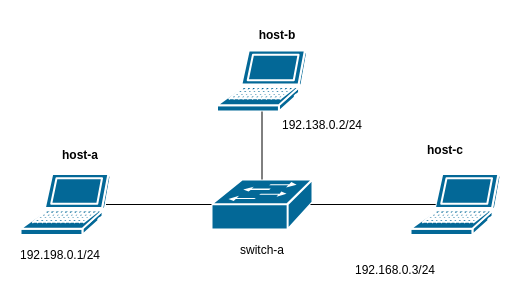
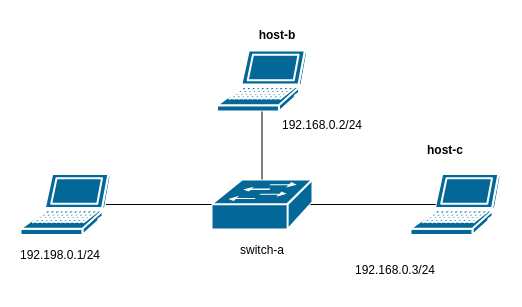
  <mxCell id="0" />
  <mxCell id="1" parent="0" />
  <mxCell id="2" value="" style="shape=mxgraph.cisco.switches.workgroup_switch;sketch=0;html=1;pointerEvents=1;dashed=0;fillColor=#036897;strokeColor=#ffffff;strokeWidth=2;verticalLabelPosition=bottom;verticalAlign=top;align=center;outlineConnect=0;" parent="1" vertex="1"><mxGeometry x="211" y="179" width="101" height="50" as="geometry" /></mxCell>
  <mxCell id="3" value="" style="shape=mxgraph.cisco.computers_and_peripherals.laptop;sketch=0;html=1;pointerEvents=1;dashed=0;fillColor=#036897;strokeColor=#ffffff;strokeWidth=2;verticalLabelPosition=bottom;verticalAlign=top;align=center;outlineConnect=0;" parent="1" vertex="1"><mxGeometry x="20" y="173.5" width="90" height="61" as="geometry" /></mxCell>
  <mxCell id="4" value="" style="shape=mxgraph.cisco.computers_and_peripherals.laptop;sketch=0;html=1;pointerEvents=1;dashed=0;fillColor=#036897;strokeColor=#ffffff;strokeWidth=2;verticalLabelPosition=bottom;verticalAlign=top;align=center;outlineConnect=0;" parent="1" vertex="1"><mxGeometry x="216.5" y="50" width="90" height="61" as="geometry" /></mxCell>
  <mxCell id="5" value="" style="shape=mxgraph.cisco.computers_and_peripherals.laptop;sketch=0;html=1;pointerEvents=1;dashed=0;fillColor=#036897;strokeColor=#ffffff;strokeWidth=2;verticalLabelPosition=bottom;verticalAlign=top;align=center;outlineConnect=0;" parent="1" vertex="1"><mxGeometry x="410" y="173.5" width="90" height="61" as="geometry" /></mxCell>
  <mxCell id="6" value="" style="endArrow=none;html=1;rounded=0;entryX=0.5;entryY=1;entryDx=0;entryDy=0;entryPerimeter=0;" parent="1" source="2" target="4" edge="1"><mxGeometry width="50" height="50" relative="1" as="geometry"><mxPoint x="230" y="140" as="sourcePoint" /><mxPoint x="280" y="90" as="targetPoint" /></mxGeometry></mxCell>
  <mxCell id="7" value="" style="endArrow=none;html=1;rounded=0;entryX=0;entryY=0.5;entryDx=0;entryDy=0;entryPerimeter=0;exitX=0.95;exitY=0.5;exitDx=0;exitDy=0;exitPerimeter=0;" parent="1" source="3" target="2" edge="1"><mxGeometry width="50" height="50" relative="1" as="geometry"><mxPoint x="130" y="170" as="sourcePoint" /><mxPoint x="280" y="90" as="targetPoint" /></mxGeometry></mxCell>
  <mxCell id="8" value="" style="endArrow=none;html=1;rounded=0;exitX=0.98;exitY=0.5;exitDx=0;exitDy=0;exitPerimeter=0;entryX=0.28;entryY=0.5;entryDx=0;entryDy=0;entryPerimeter=0;" parent="1" source="2" target="5" edge="1"><mxGeometry width="50" height="50" relative="1" as="geometry"><mxPoint x="230" y="240" as="sourcePoint" /><mxPoint x="280" y="190" as="targetPoint" /></mxGeometry></mxCell>
- <mxCell id="9" value="&lt;b&gt;host-a&lt;/b&gt;" style="text;html=1;strokeColor=none;fillColor=none;align=center;verticalAlign=middle;whiteSpace=wrap;rounded=0;" parent="1" vertex="1"><mxGeometry x="50" y="140" width="60" height="30" as="geometry" /></mxCell>
  <mxCell id="10" value="&lt;b&gt;host-b&lt;/b&gt;" style="text;html=1;strokeColor=none;fillColor=none;align=center;verticalAlign=middle;whiteSpace=wrap;rounded=0;" parent="1" vertex="1"><mxGeometry x="246.5" y="20" width="60" height="30" as="geometry" /></mxCell>
  <mxCell id="11" value="&lt;b&gt;host-c&lt;/b&gt;" style="text;html=1;strokeColor=none;fillColor=none;align=center;verticalAlign=middle;whiteSpace=wrap;rounded=0;" parent="1" vertex="1"><mxGeometry x="415" y="135" width="60" height="30" as="geometry" /></mxCell>
  <mxCell id="12" value="switch-a" style="text;html=1;strokeColor=none;fillColor=none;align=center;verticalAlign=middle;whiteSpace=wrap;rounded=0;" vertex="1" parent="1"><mxGeometry x="231.5" y="234.5" width="60" height="30" as="geometry" /></mxCell>
  <mxCell id="13" value="192.198.0.1/24" style="text;html=1;strokeColor=none;fillColor=none;align=center;verticalAlign=middle;whiteSpace=wrap;rounded=0;" vertex="1" parent="1"><mxGeometry x="30" y="240" width="60" height="30" as="geometry" /></mxCell>
- <mxCell id="14" value="192.138.0.2/24" style="text;html=1;strokeColor=none;fillColor=none;align=center;verticalAlign=middle;whiteSpace=wrap;rounded=0;" vertex="1" parent="1"><mxGeometry x="291.5" y="110" width="60" height="30" as="geometry" /></mxCell>
+ <mxCell id="14" value="192.168.0.2/24" style="text;html=1;strokeColor=none;fillColor=none;align=center;verticalAlign=middle;whiteSpace=wrap;rounded=0;" vertex="1" parent="1"><mxGeometry x="291.5" y="110" width="60" height="30" as="geometry" /></mxCell>
  <mxCell id="15" value="192.168.0.3/24" style="text;html=1;strokeColor=none;fillColor=none;align=center;verticalAlign=middle;whiteSpace=wrap;rounded=0;" vertex="1" parent="1"><mxGeometry x="365" y="254.5" width="60" height="30" as="geometry" /></mxCell>
